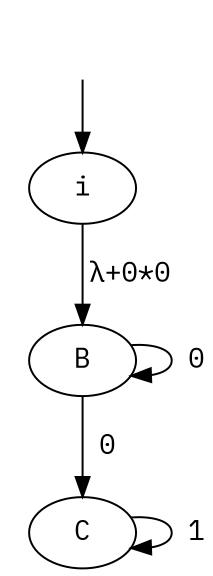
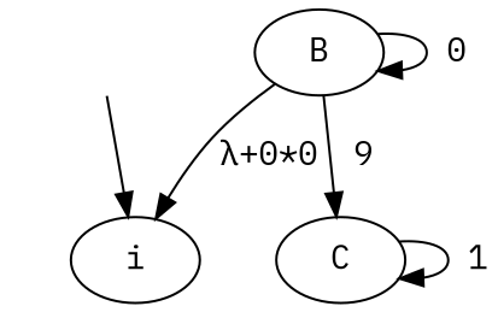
  digraph {
    fontname="IBM Plex Mono"
    node [fontname="IBM Plex Mono"]
    edge [fontname="IBM Plex Mono"]
    _nil0 [style=invis]
    i
    B
    C
    _nil0 -> i
-   i -> B [label=" λ+0*0"]
+   B -> i [label=" λ+0*0"]
    B -> B [label=" 0"]
-   B -> C [label=" 0"]
+   B -> C [label=" 9"]
    C -> C [label=" 1"]
  }
